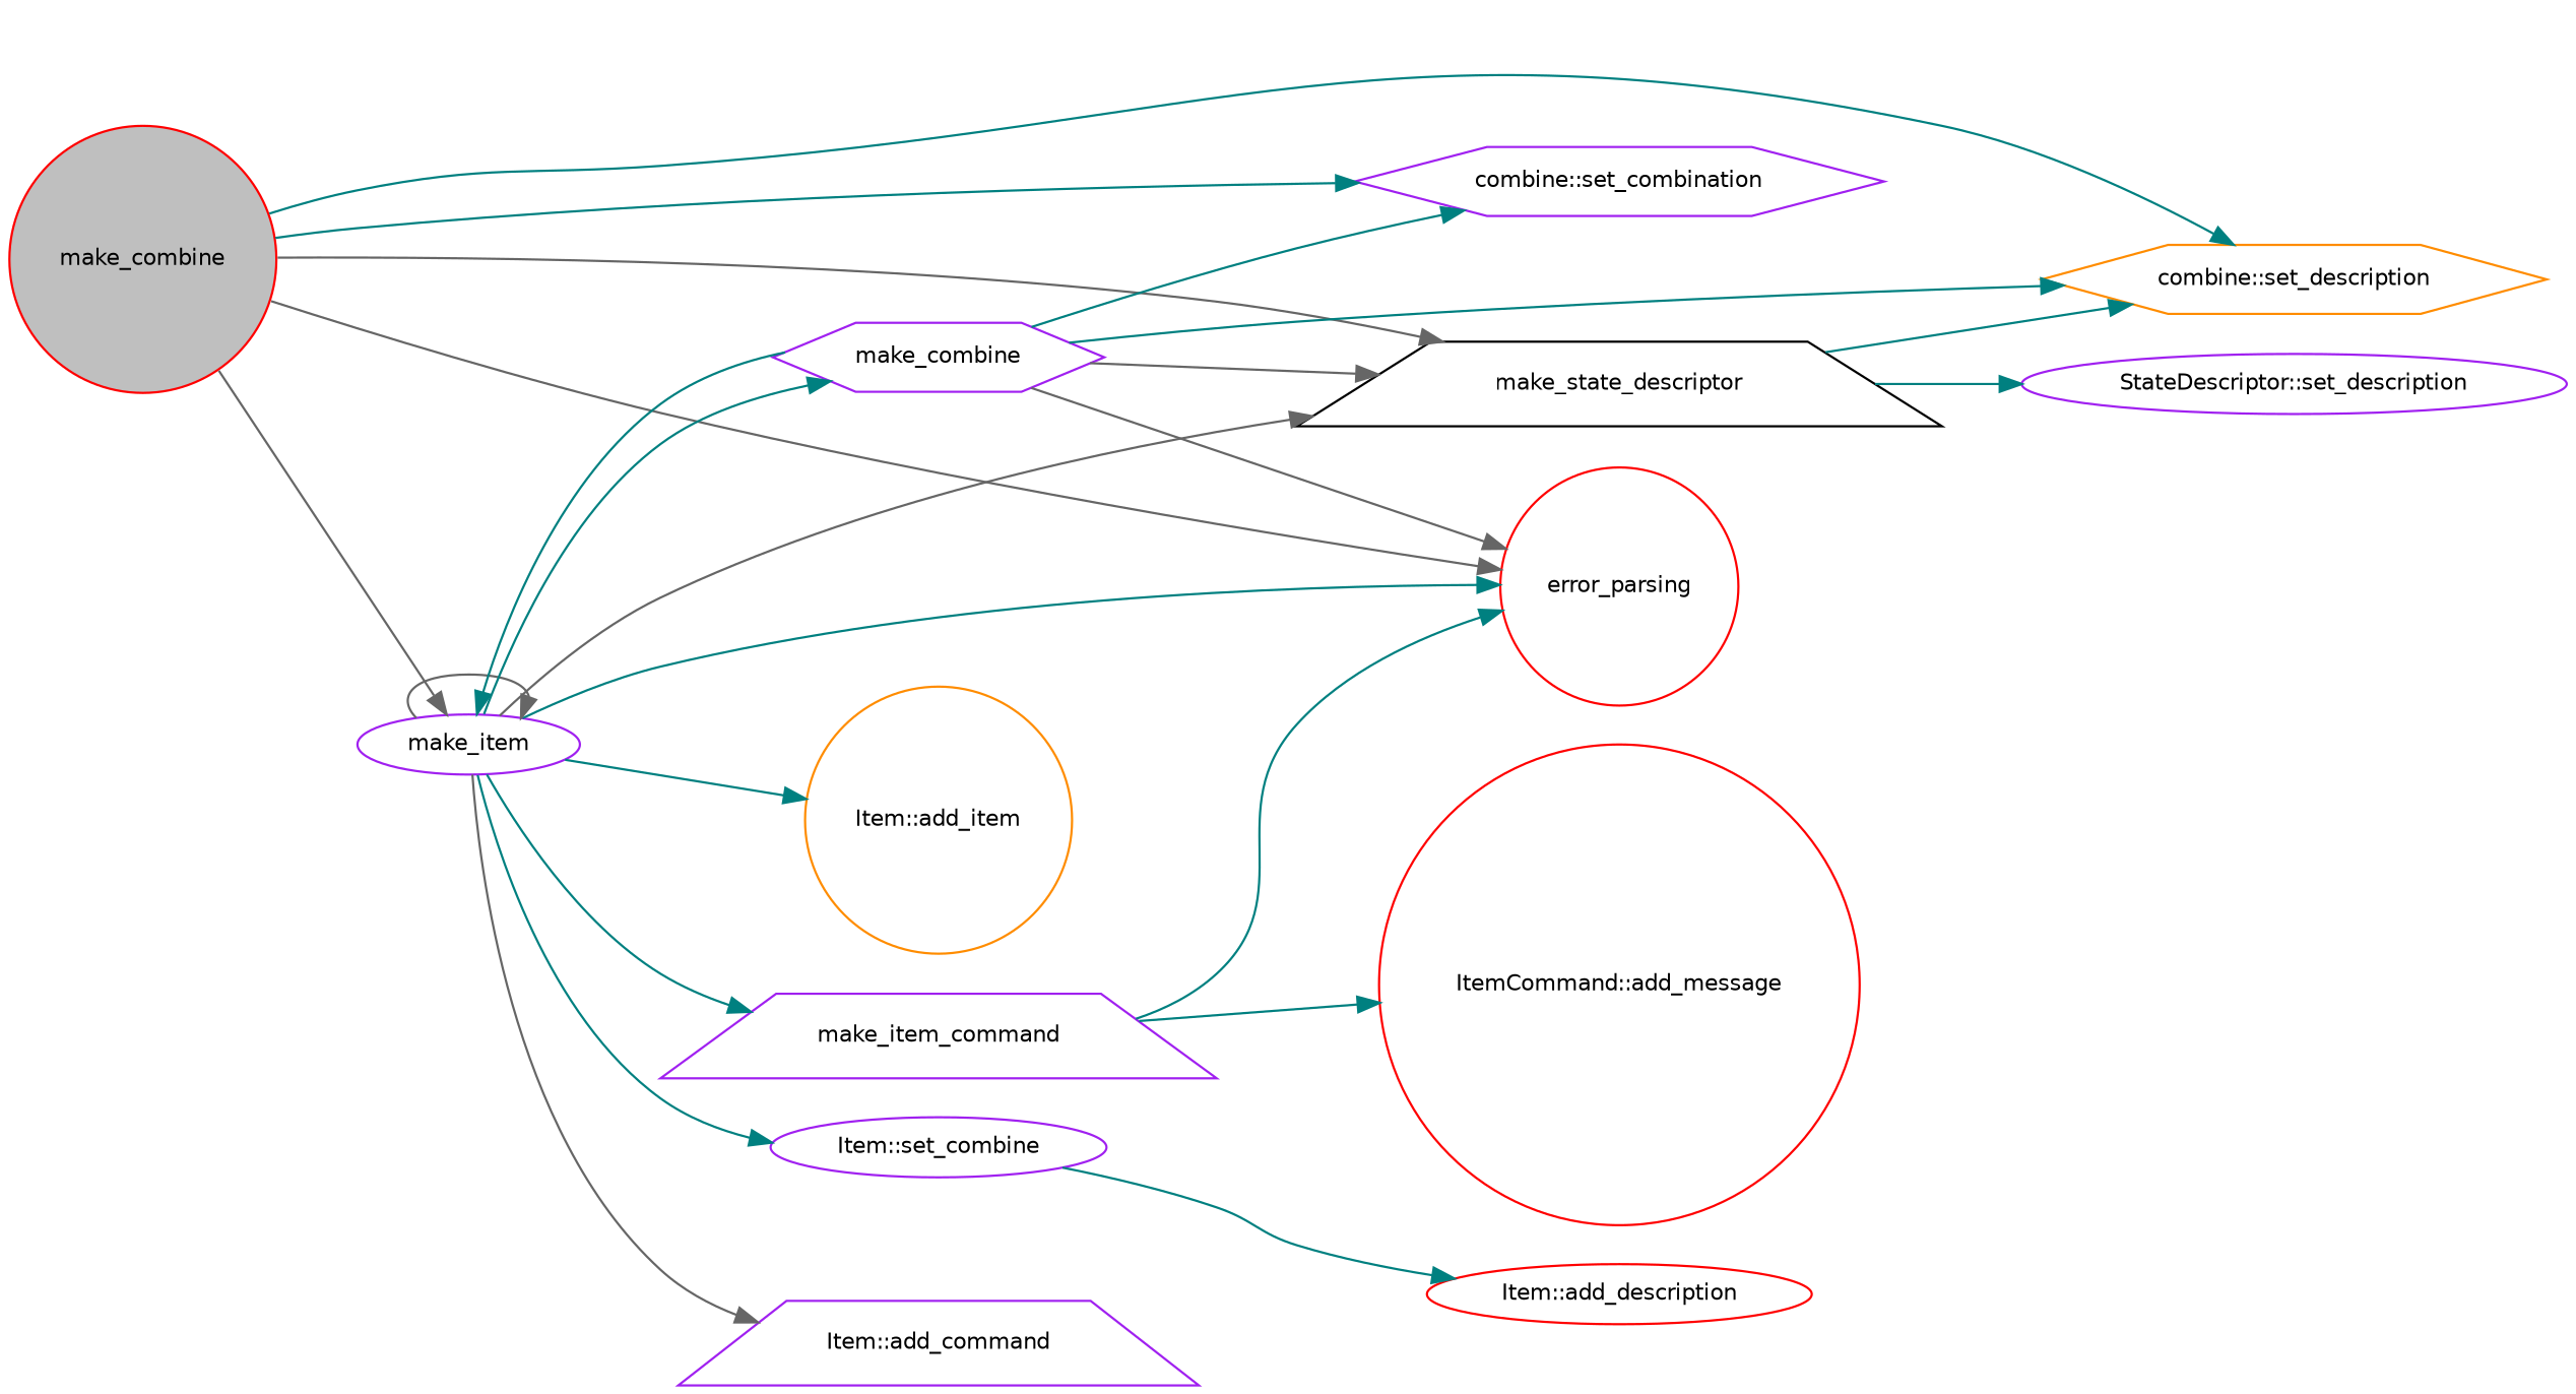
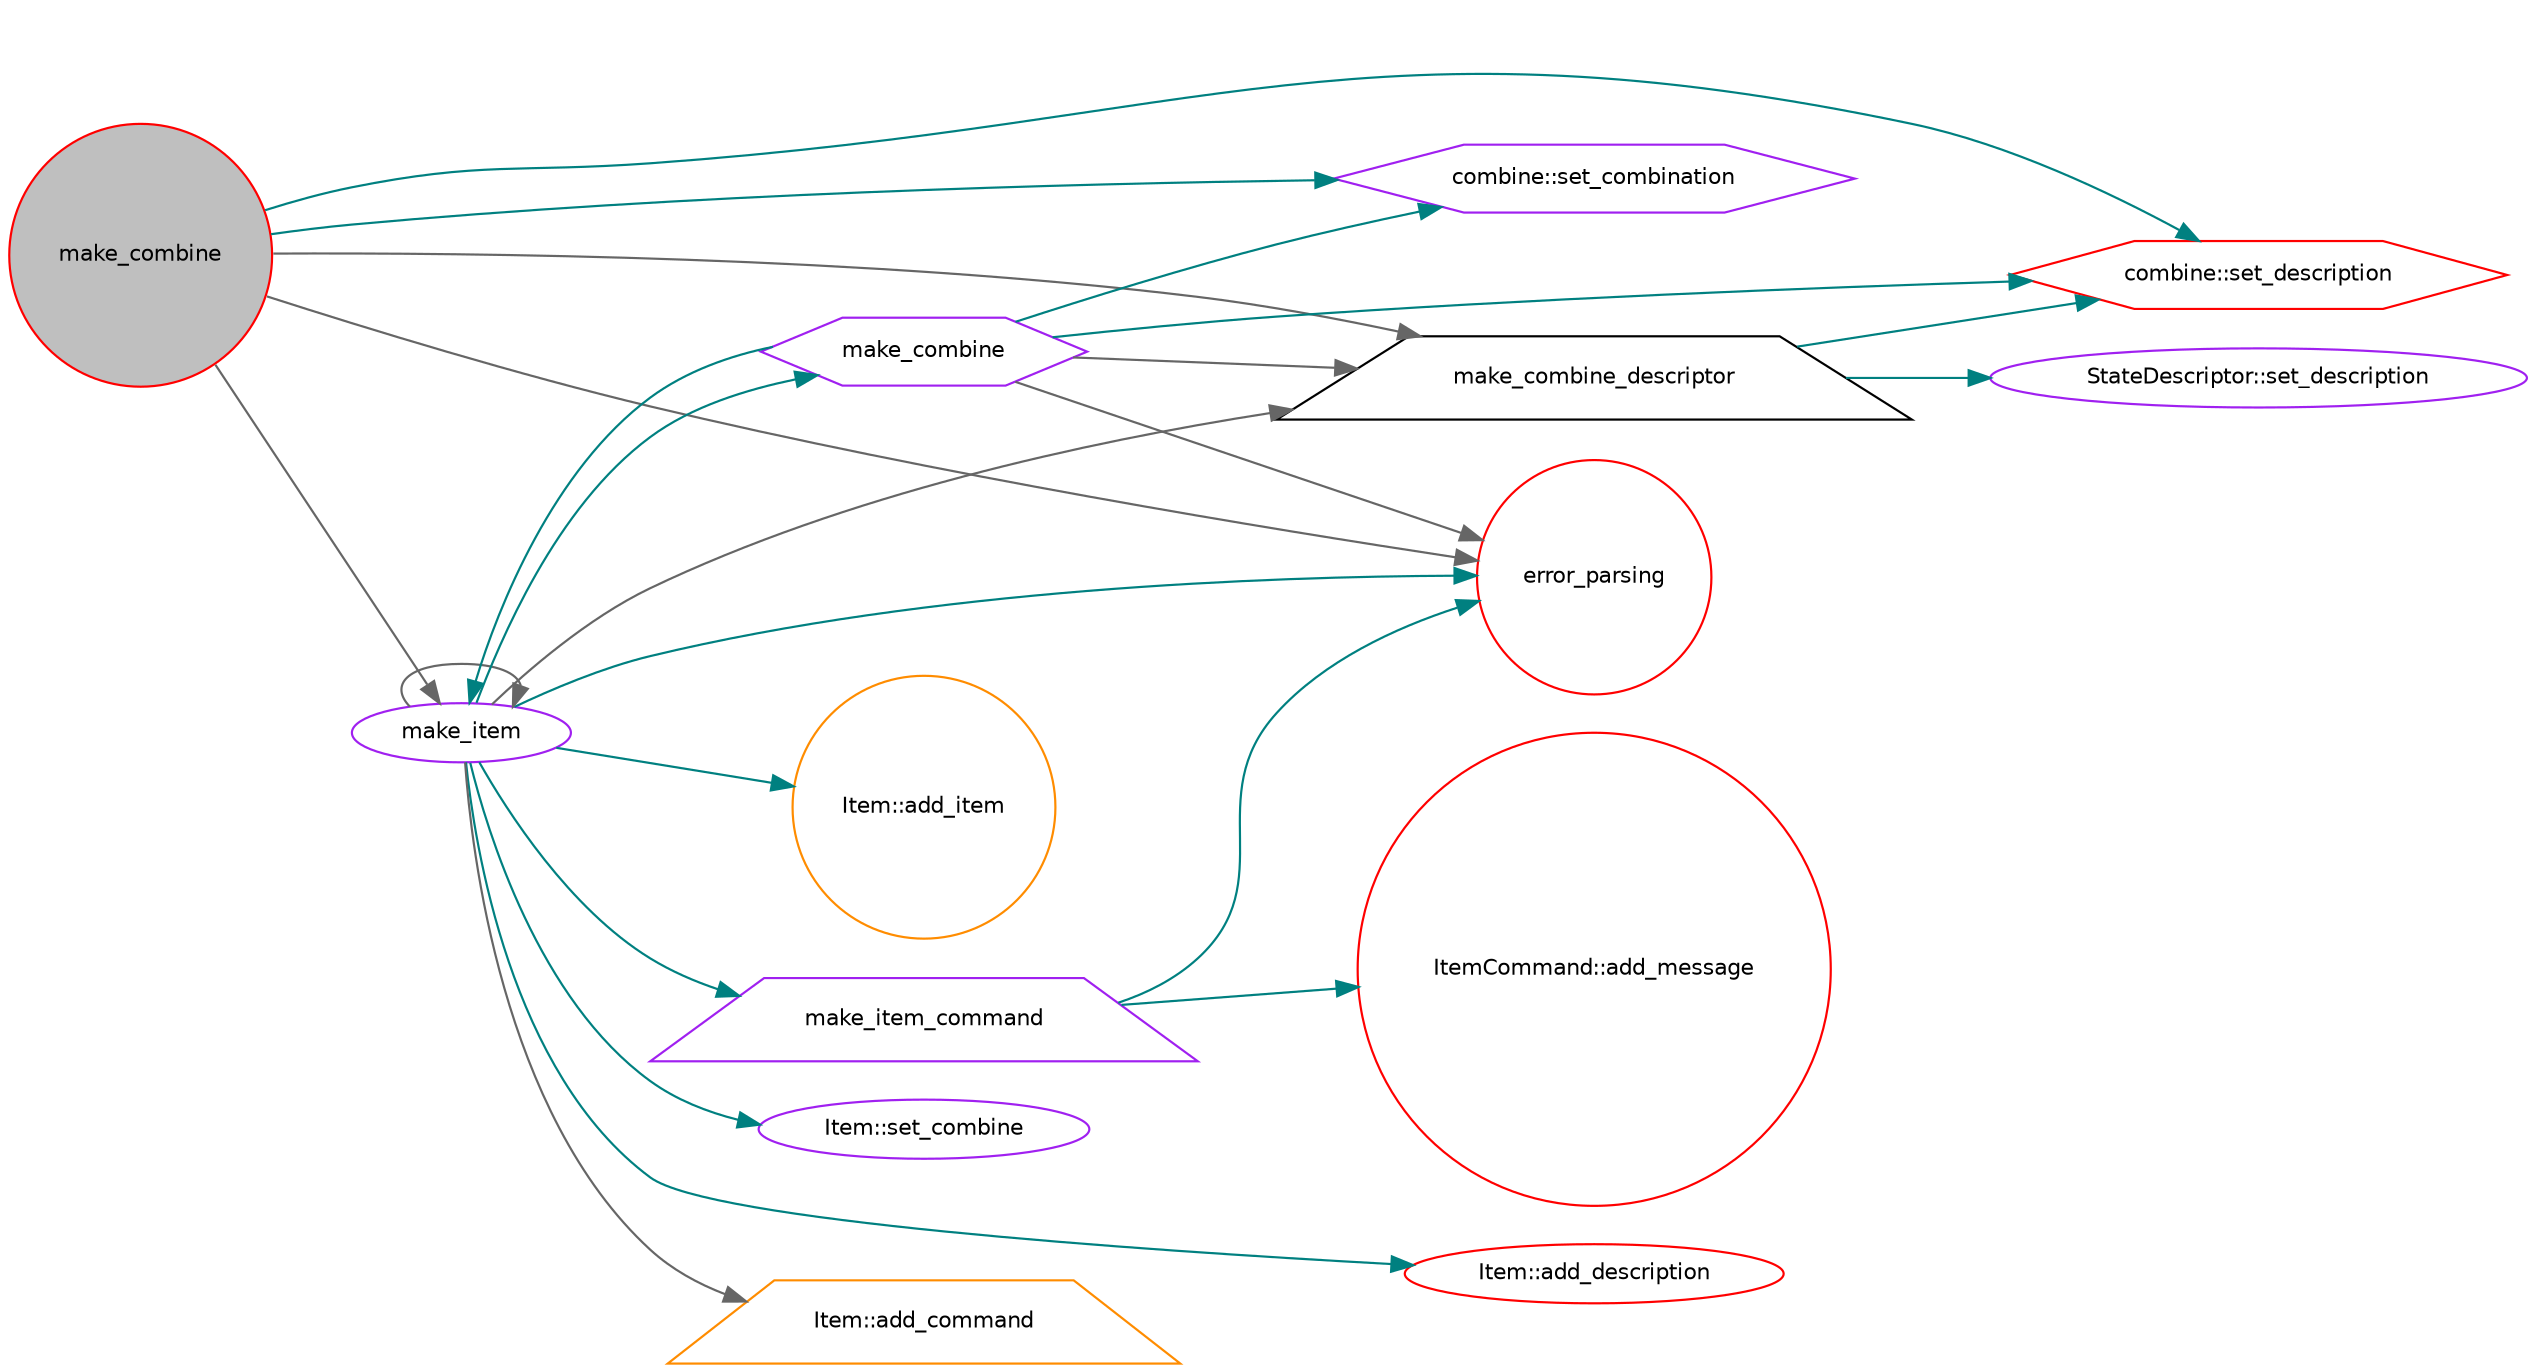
  digraph {
    rankdir=LR
    node [color=purple fillcolor=white fontname=Helvetica fontsize=10 shape=circle style=filled]
    edge [color=teal fontname=Helvetica fontsize=10 labelfontname=Helvetica labelfontsize=10 style=solid]
    n1 [color=red fillcolor=grey75 fontcolor=black height=0.2 label=make_combine width=0.4]
-   n2 [color=darkorange height=0.2 label="combine::set_description" shape=hexagon width=0.4]
-   n3 [color=black height=0.2 label=make_state_descriptor shape=trapezium width=0.4]
+   n2 [color=red height=0.2 label="combine::set_description" shape=hexagon width=0.4]
+   n3 [color=black height=0.2 label=make_combine_descriptor shape=trapezium width=0.4]
    n4 [color=red height=0.2 label=error_parsing width=0.4]
    n5 [height=0.2 label="combine::set_combination" shape=hexagon width=0.4]
    n6 [height=0.2 label=make_item shape=ellipse width=0.4]
    n7 [height=0.2 label="StateDescriptor::set_description" shape=ellipse width=0.4]
    n8 [color=red height=0.2 label="Item::add_description" shape=ellipse width=0.4]
-   n9 [height=0.2 label="Item::add_command" shape=trapezium width=0.4]
+   n9 [color=darkorange height=0.2 label="Item::add_command" shape=trapezium width=0.4]
    n10 [height=0.2 label=make_item_command shape=trapezium width=0.4]
    n11 [height=0.2 label="Item::set_combine" shape=ellipse width=0.4]
    n12 [height=0.2 label=make_combine shape=hexagon width=0.4]
    n13 [color=darkorange height=0.2 label="Item::add_item" width=0.4]
    n14 [color=red height=0.2 label="ItemCommand::add_message" width=0.4]
    n1 -> n2
    n1 -> n3 [color=gray40]
    n1 -> n4 [color=gray40]
    n1 -> n5
    n1 -> n6 [color=gray40]
    n3 -> n2
    n3 -> n7
    n6 -> n3 [color=gray40]
    n6 -> n4
    n6 -> n6 [color=gray40]
-   n11 -> n8
+   n6 -> n8
    n6 -> n9 [color=gray40]
    n6 -> n10
    n6 -> n11
    n6 -> n12
    n6 -> n13
    n10 -> n4
    n10 -> n14
    n12 -> n2
    n12 -> n3 [color=gray40]
    n12 -> n4 [color=gray40]
    n12 -> n5
    n12 -> n6
  }
